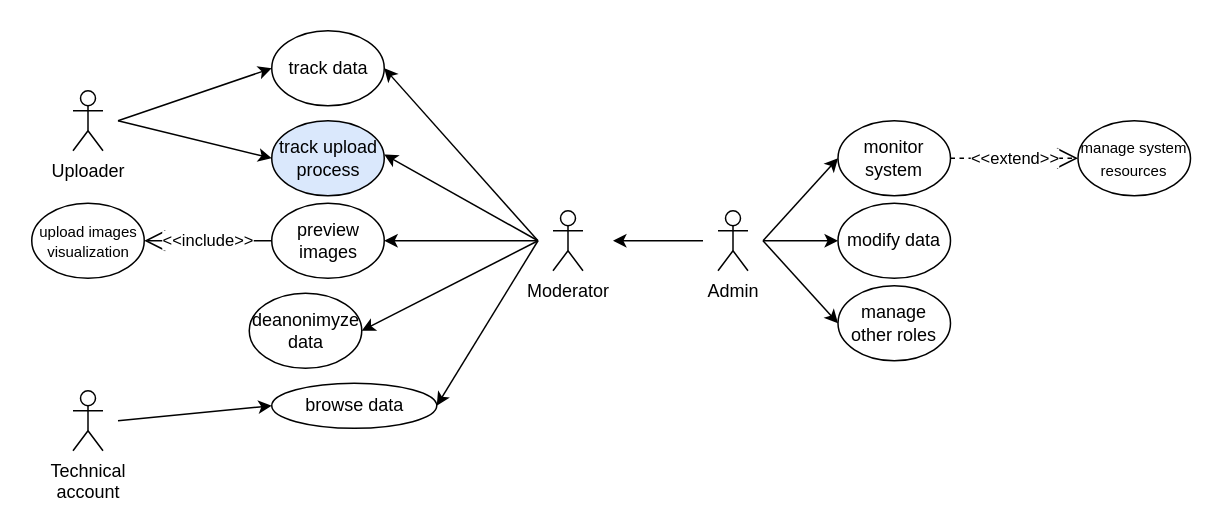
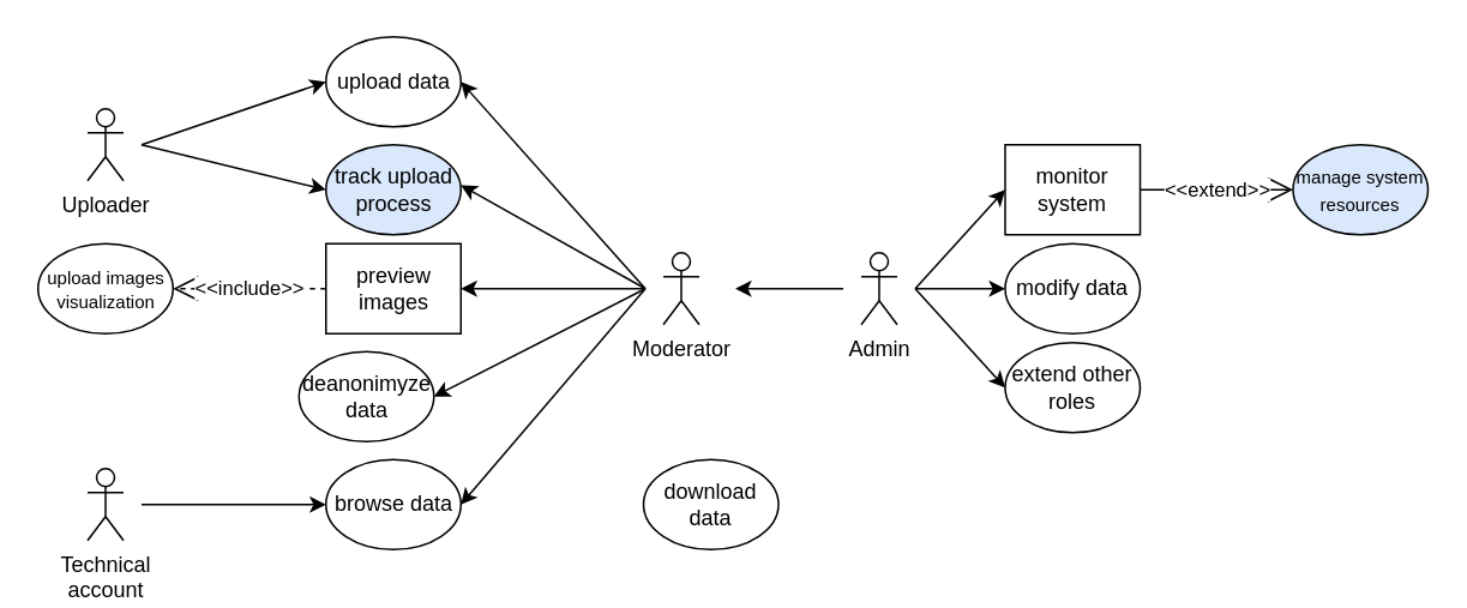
  <mxCell id="0" />
  <mxCell id="1" parent="0" />
  <mxCell id="2" value="Admin" style="shape=umlActor;verticalLabelPosition=bottom;verticalAlign=top;html=1;outlineConnect=0;" parent="1" vertex="1"><mxGeometry x="478" y="140" width="20" height="40" as="geometry" /></mxCell>
  <mxCell id="3" value="Uploader" style="shape=umlActor;verticalLabelPosition=bottom;verticalAlign=top;html=1;outlineConnect=0;" parent="1" vertex="1"><mxGeometry x="48" y="60" width="20" height="40" as="geometry" /></mxCell>
  <mxCell id="4" value="Moderator" style="shape=umlActor;verticalLabelPosition=bottom;verticalAlign=top;html=1;outlineConnect=0;" parent="1" vertex="1"><mxGeometry x="368" y="140" width="20" height="40" as="geometry" /></mxCell>
  <mxCell id="5" value="Technical&lt;div&gt;account&lt;/div&gt;" style="shape=umlActor;verticalLabelPosition=bottom;verticalAlign=top;html=1;outlineConnect=0;" parent="1" vertex="1"><mxGeometry x="48" y="260" width="20" height="40" as="geometry" /></mxCell>
- <mxCell id="7" value="track data" style="ellipse;whiteSpace=wrap;html=1;" parent="1" vertex="1"><mxGeometry x="180.5" y="20" width="75" height="50" as="geometry" /></mxCell>
+ <mxCell id="6" value="download data" style="ellipse;whiteSpace=wrap;html=1;" parent="1" vertex="1"><mxGeometry x="357" y="255" width="75" height="50" as="geometry" /></mxCell>
+ <mxCell id="7" value="upload data" style="ellipse;whiteSpace=wrap;html=1;" parent="1" vertex="1"><mxGeometry x="180.5" y="20" width="75" height="50" as="geometry" /></mxCell>
  <mxCell id="8" value="modify data" style="ellipse;whiteSpace=wrap;html=1;" parent="1" vertex="1"><mxGeometry x="558" y="135" width="75" height="50" as="geometry" /></mxCell>
  <mxCell id="9" value="track upload process" style="ellipse;whiteSpace=wrap;html=1;fillColor=#dae8fc;" parent="1" vertex="1"><mxGeometry x="180.5" y="80" width="75" height="50" as="geometry" /></mxCell>
  <mxCell id="10" value="deanonimyze&lt;div&gt;data&lt;/div&gt;" style="ellipse;whiteSpace=wrap;html=1;" parent="1" vertex="1"><mxGeometry x="165.5" y="195" width="75" height="50" as="geometry" /></mxCell>
  <mxCell id="11" value="&lt;p style=&quot;line-height: 100%;&quot;&gt;&lt;font style=&quot;font-size: 10px;&quot;&gt;upload images visualization&lt;/font&gt;&lt;/p&gt;" style="ellipse;whiteSpace=wrap;html=1;" parent="1" vertex="1"><mxGeometry x="20.5" y="135" width="75" height="50" as="geometry" /></mxCell>
  <mxCell id="12" value="" style="endArrow=classic;html=1;rounded=0;entryX=0;entryY=0.5;entryDx=0;entryDy=0;" parent="1" target="7" edge="1"><mxGeometry width="50" height="50" relative="1" as="geometry"><mxPoint x="78" y="80" as="sourcePoint" /><mxPoint x="148" y="40" as="targetPoint" /></mxGeometry></mxCell>
  <mxCell id="13" value="" style="endArrow=classic;html=1;rounded=0;entryX=0;entryY=0.5;entryDx=0;entryDy=0;" parent="1" target="9" edge="1"><mxGeometry width="50" height="50" relative="1" as="geometry"><mxPoint x="78" y="80" as="sourcePoint" /><mxPoint x="189" y="60" as="targetPoint" /></mxGeometry></mxCell>
  <mxCell id="14" value="" style="endArrow=classic;html=1;rounded=0;entryX=1;entryY=0.5;entryDx=0;entryDy=0;" parent="1" target="7" edge="1"><mxGeometry width="50" height="50" relative="1" as="geometry"><mxPoint x="358" y="160" as="sourcePoint" /><mxPoint x="358" y="130" as="targetPoint" /></mxGeometry></mxCell>
  <mxCell id="15" value="" style="endArrow=classic;html=1;rounded=0;entryX=1;entryY=0.5;entryDx=0;entryDy=0;" parent="1" target="25" edge="1"><mxGeometry width="50" height="50" relative="1" as="geometry"><mxPoint x="358" y="160" as="sourcePoint" /><mxPoint x="248" y="60" as="targetPoint" /></mxGeometry></mxCell>
  <mxCell id="16" value="" style="endArrow=classic;html=1;rounded=0;entryX=1;entryY=0.5;entryDx=0;entryDy=0;" parent="1" edge="1"><mxGeometry width="50" height="50" relative="1" as="geometry"><mxPoint x="358" y="160" as="sourcePoint" /><mxPoint x="255.5" y="102.5" as="targetPoint" /></mxGeometry></mxCell>
  <mxCell id="17" value="" style="endArrow=classic;html=1;rounded=0;entryX=1;entryY=0.5;entryDx=0;entryDy=0;" parent="1" target="10" edge="1"><mxGeometry width="50" height="50" relative="1" as="geometry"><mxPoint x="358" y="160" as="sourcePoint" /><mxPoint x="268" y="220" as="targetPoint" /></mxGeometry></mxCell>
  <mxCell id="18" value="" style="endArrow=classic;html=1;rounded=0;entryX=1;entryY=0.5;entryDx=0;entryDy=0;" parent="1" target="24" edge="1"><mxGeometry width="50" height="50" relative="1" as="geometry"><mxPoint x="358" y="160" as="sourcePoint" /><mxPoint x="248" y="130" as="targetPoint" /></mxGeometry></mxCell>
  <mxCell id="19" value="" style="endArrow=classic;html=1;rounded=0;entryX=0;entryY=0.5;entryDx=0;entryDy=0;" parent="1" target="24" edge="1"><mxGeometry width="50" height="50" relative="1" as="geometry"><mxPoint x="78" y="280" as="sourcePoint" /><mxPoint y="167.5" as="targetPoint" x="18" /></mxGeometry></mxCell>
  <mxCell id="20" value="" style="endArrow=classic;html=1;rounded=0;" parent="1" edge="1"><mxGeometry width="50" height="50" relative="1" as="geometry"><mxPoint x="468" y="160" as="sourcePoint" /><mxPoint x="408" y="160" as="targetPoint" /></mxGeometry></mxCell>
  <mxCell id="21" value="" style="endArrow=classic;html=1;rounded=0;entryX=0;entryY=0.5;entryDx=0;entryDy=0;" parent="1" target="8" edge="1"><mxGeometry width="50" height="50" relative="1" as="geometry"><mxPoint x="508" y="160" as="sourcePoint" /><mxPoint x="558" y="130" as="targetPoint" /></mxGeometry></mxCell>
- <mxCell id="22" value="monitor system" style="ellipse;whiteSpace=wrap;html=1;" parent="1" vertex="1"><mxGeometry x="558" y="80" width="75" height="50" as="geometry" /></mxCell>
+ <mxCell id="22" value="monitor system" style="whiteSpace=wrap;html=1;rounded=0;" parent="1" vertex="1"><mxGeometry x="558" y="80" width="75" height="50" as="geometry" /></mxCell>
  <mxCell id="23" value="" style="endArrow=classic;html=1;rounded=0;entryX=0;entryY=0.5;entryDx=0;entryDy=0;" parent="1" target="22" edge="1"><mxGeometry width="50" height="50" relative="1" as="geometry"><mxPoint x="508" y="160" as="sourcePoint" /><mxPoint x="568" y="130" as="targetPoint" /></mxGeometry></mxCell>
- <mxCell id="24" value="browse data" style="ellipse;whiteSpace=wrap;html=1;" parent="1" vertex="1"><mxGeometry x="180.5" y="255" width="110" height="30" as="geometry" /></mxCell>
- <mxCell id="25" value="preview images" style="ellipse;whiteSpace=wrap;html=1;" parent="1" vertex="1"><mxGeometry x="180.5" y="135" width="75" height="50" as="geometry" /></mxCell>
- <mxCell id="26" value="&amp;lt;&amp;lt;include&amp;gt;&amp;gt;" style="endArrow=open;endSize=12;dashed=0;html=1;rounded=0;entryX=1;entryY=0.5;entryDx=0;entryDy=0;exitX=0;exitY=0.5;exitDx=0;exitDy=0;" parent="1" source="25" target="11" edge="1"><mxGeometry width="160" relative="1" as="geometry"><mxPoint x="218" y="300" as="sourcePoint" /><mxPoint x="378" y="300" as="targetPoint" /></mxGeometry></mxCell>
- <mxCell id="27" value="&lt;font style=&quot;font-size: 10px;&quot;&gt;manage system resources&lt;/font&gt;" style="ellipse;whiteSpace=wrap;html=1;" parent="1" vertex="1"><mxGeometry x="718" y="80" width="75" height="50" as="geometry" /></mxCell>
- <mxCell id="28" value="&amp;lt;&amp;lt;extend&amp;gt;&amp;gt;" style="endArrow=open;endSize=12;dashed=1;html=1;rounded=0;entryX=0;entryY=0.5;entryDx=0;entryDy=0;exitX=1;exitY=0.5;exitDx=0;exitDy=0;" parent="1" source="22" target="27" edge="1"><mxGeometry width="160" relative="1" as="geometry"><mxPoint x="378" y="180" as="sourcePoint" /><mxPoint x="538" y="180" as="targetPoint" /></mxGeometry></mxCell>
- <mxCell id="29" value="manage other roles" style="ellipse;whiteSpace=wrap;html=1;" parent="1" vertex="1"><mxGeometry x="558" y="190" width="75" height="50" as="geometry" /></mxCell>
+ <mxCell id="24" value="browse data" style="ellipse;whiteSpace=wrap;html=1;" parent="1" vertex="1"><mxGeometry x="180.5" y="255" width="75" height="50" as="geometry" /></mxCell>
+ <mxCell id="25" value="preview images" style="whiteSpace=wrap;html=1;rounded=0;" parent="1" vertex="1"><mxGeometry x="180.5" y="135" width="75" height="50" as="geometry" /></mxCell>
+ <mxCell id="26" value="&amp;lt;&amp;lt;include&amp;gt;&amp;gt;" style="endArrow=open;endSize=12;dashed=1;html=1;rounded=0;entryX=1;entryY=0.5;entryDx=0;entryDy=0;exitX=0;exitY=0.5;exitDx=0;exitDy=0;" parent="1" source="25" target="11" edge="1"><mxGeometry width="160" relative="1" as="geometry"><mxPoint x="218" y="300" as="sourcePoint" /><mxPoint x="378" y="300" as="targetPoint" /></mxGeometry></mxCell>
+ <mxCell id="27" value="&lt;font style=&quot;font-size: 10px;&quot;&gt;manage system resources&lt;/font&gt;" style="ellipse;whiteSpace=wrap;html=1;fillColor=#dae8fc;" parent="1" vertex="1"><mxGeometry x="718" y="80" width="75" height="50" as="geometry" /></mxCell>
+ <mxCell id="28" value="&amp;lt;&amp;lt;extend&amp;gt;&amp;gt;" style="endArrow=open;endSize=12;dashed=0;html=1;rounded=0;entryX=0;entryY=0.5;entryDx=0;entryDy=0;exitX=1;exitY=0.5;exitDx=0;exitDy=0;" parent="1" source="22" target="27" edge="1"><mxGeometry width="160" relative="1" as="geometry"><mxPoint x="378" y="180" as="sourcePoint" /><mxPoint x="538" y="180" as="targetPoint" /></mxGeometry></mxCell>
+ <mxCell id="29" value="extend other roles" style="ellipse;whiteSpace=wrap;html=1;" parent="1" vertex="1"><mxGeometry x="558" y="190" width="75" height="50" as="geometry" /></mxCell>
  <mxCell id="30" value="" style="endArrow=classic;html=1;rounded=0;entryX=0;entryY=0.5;entryDx=0;entryDy=0;" parent="1" target="29" edge="1"><mxGeometry width="50" height="50" relative="1" as="geometry"><mxPoint x="508" y="160" as="sourcePoint" /><mxPoint x="568" y="225" as="targetPoint" /></mxGeometry></mxCell>
